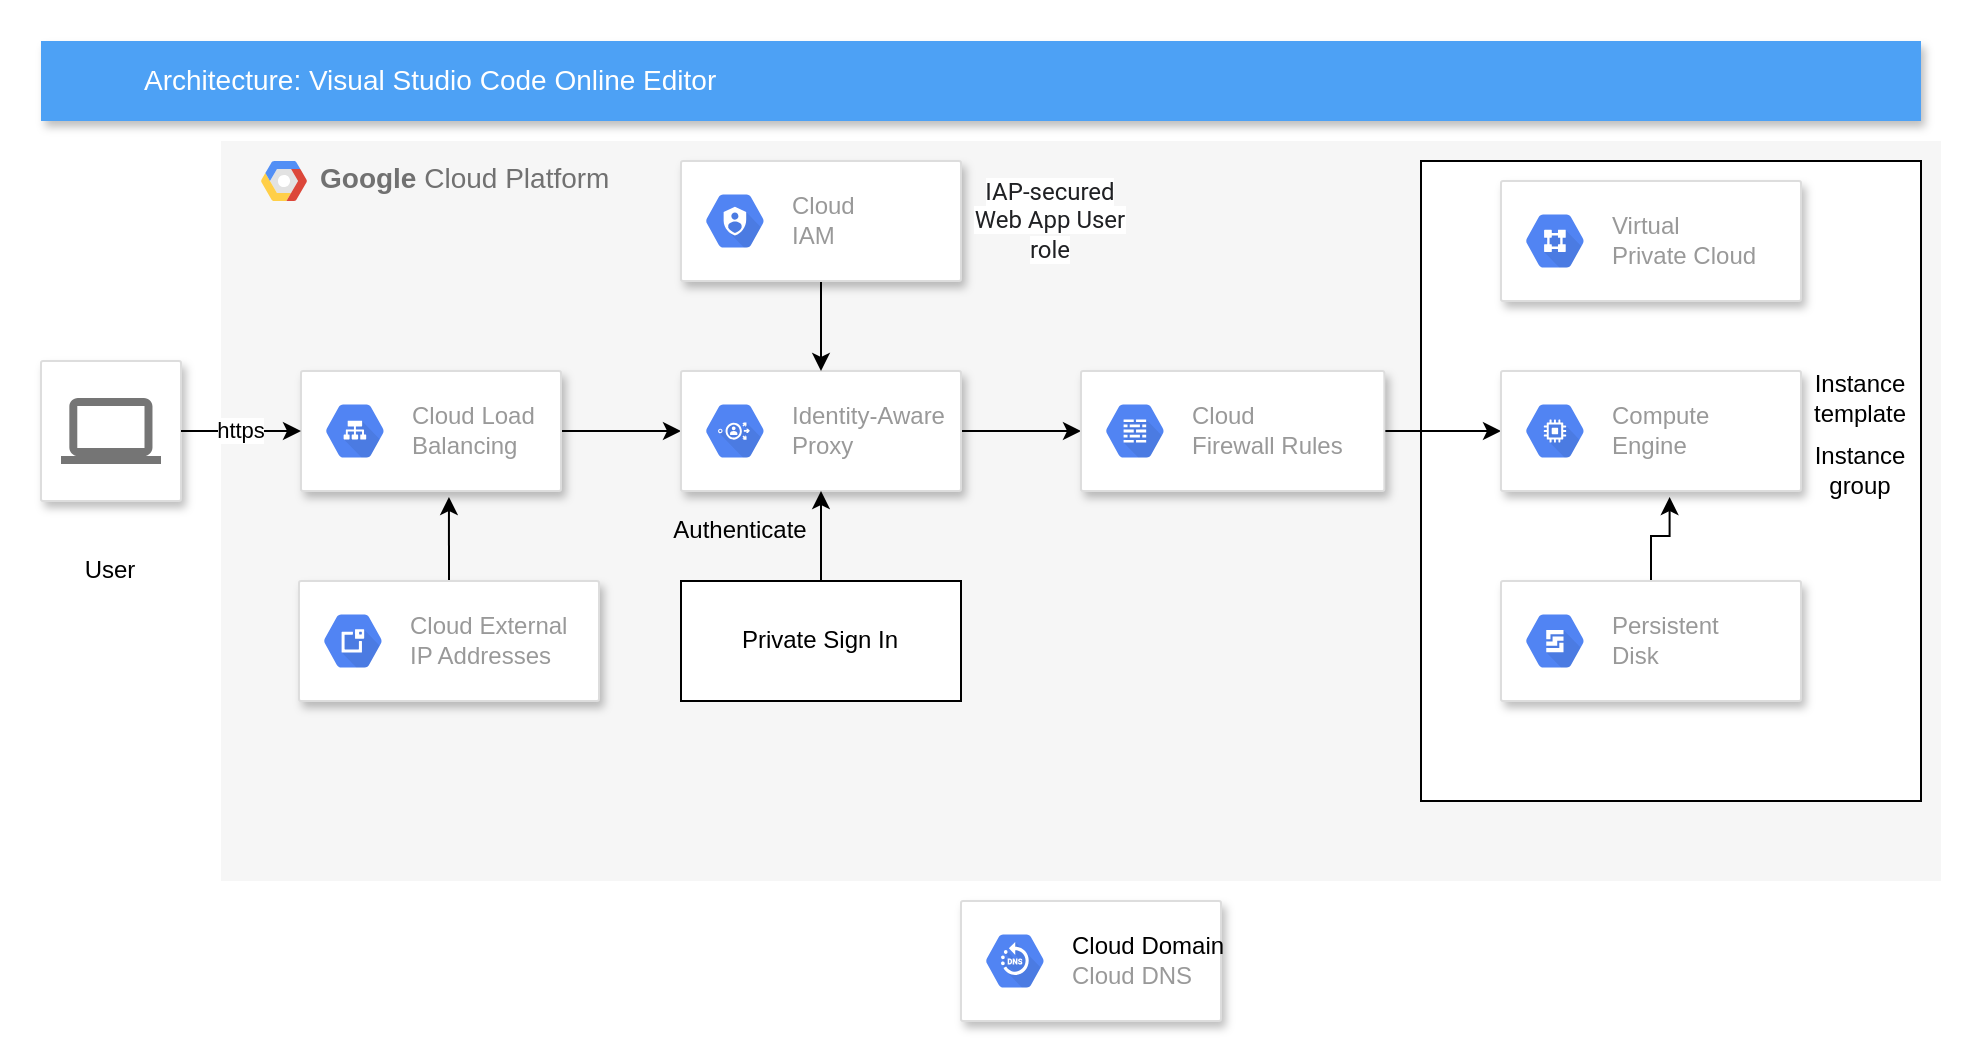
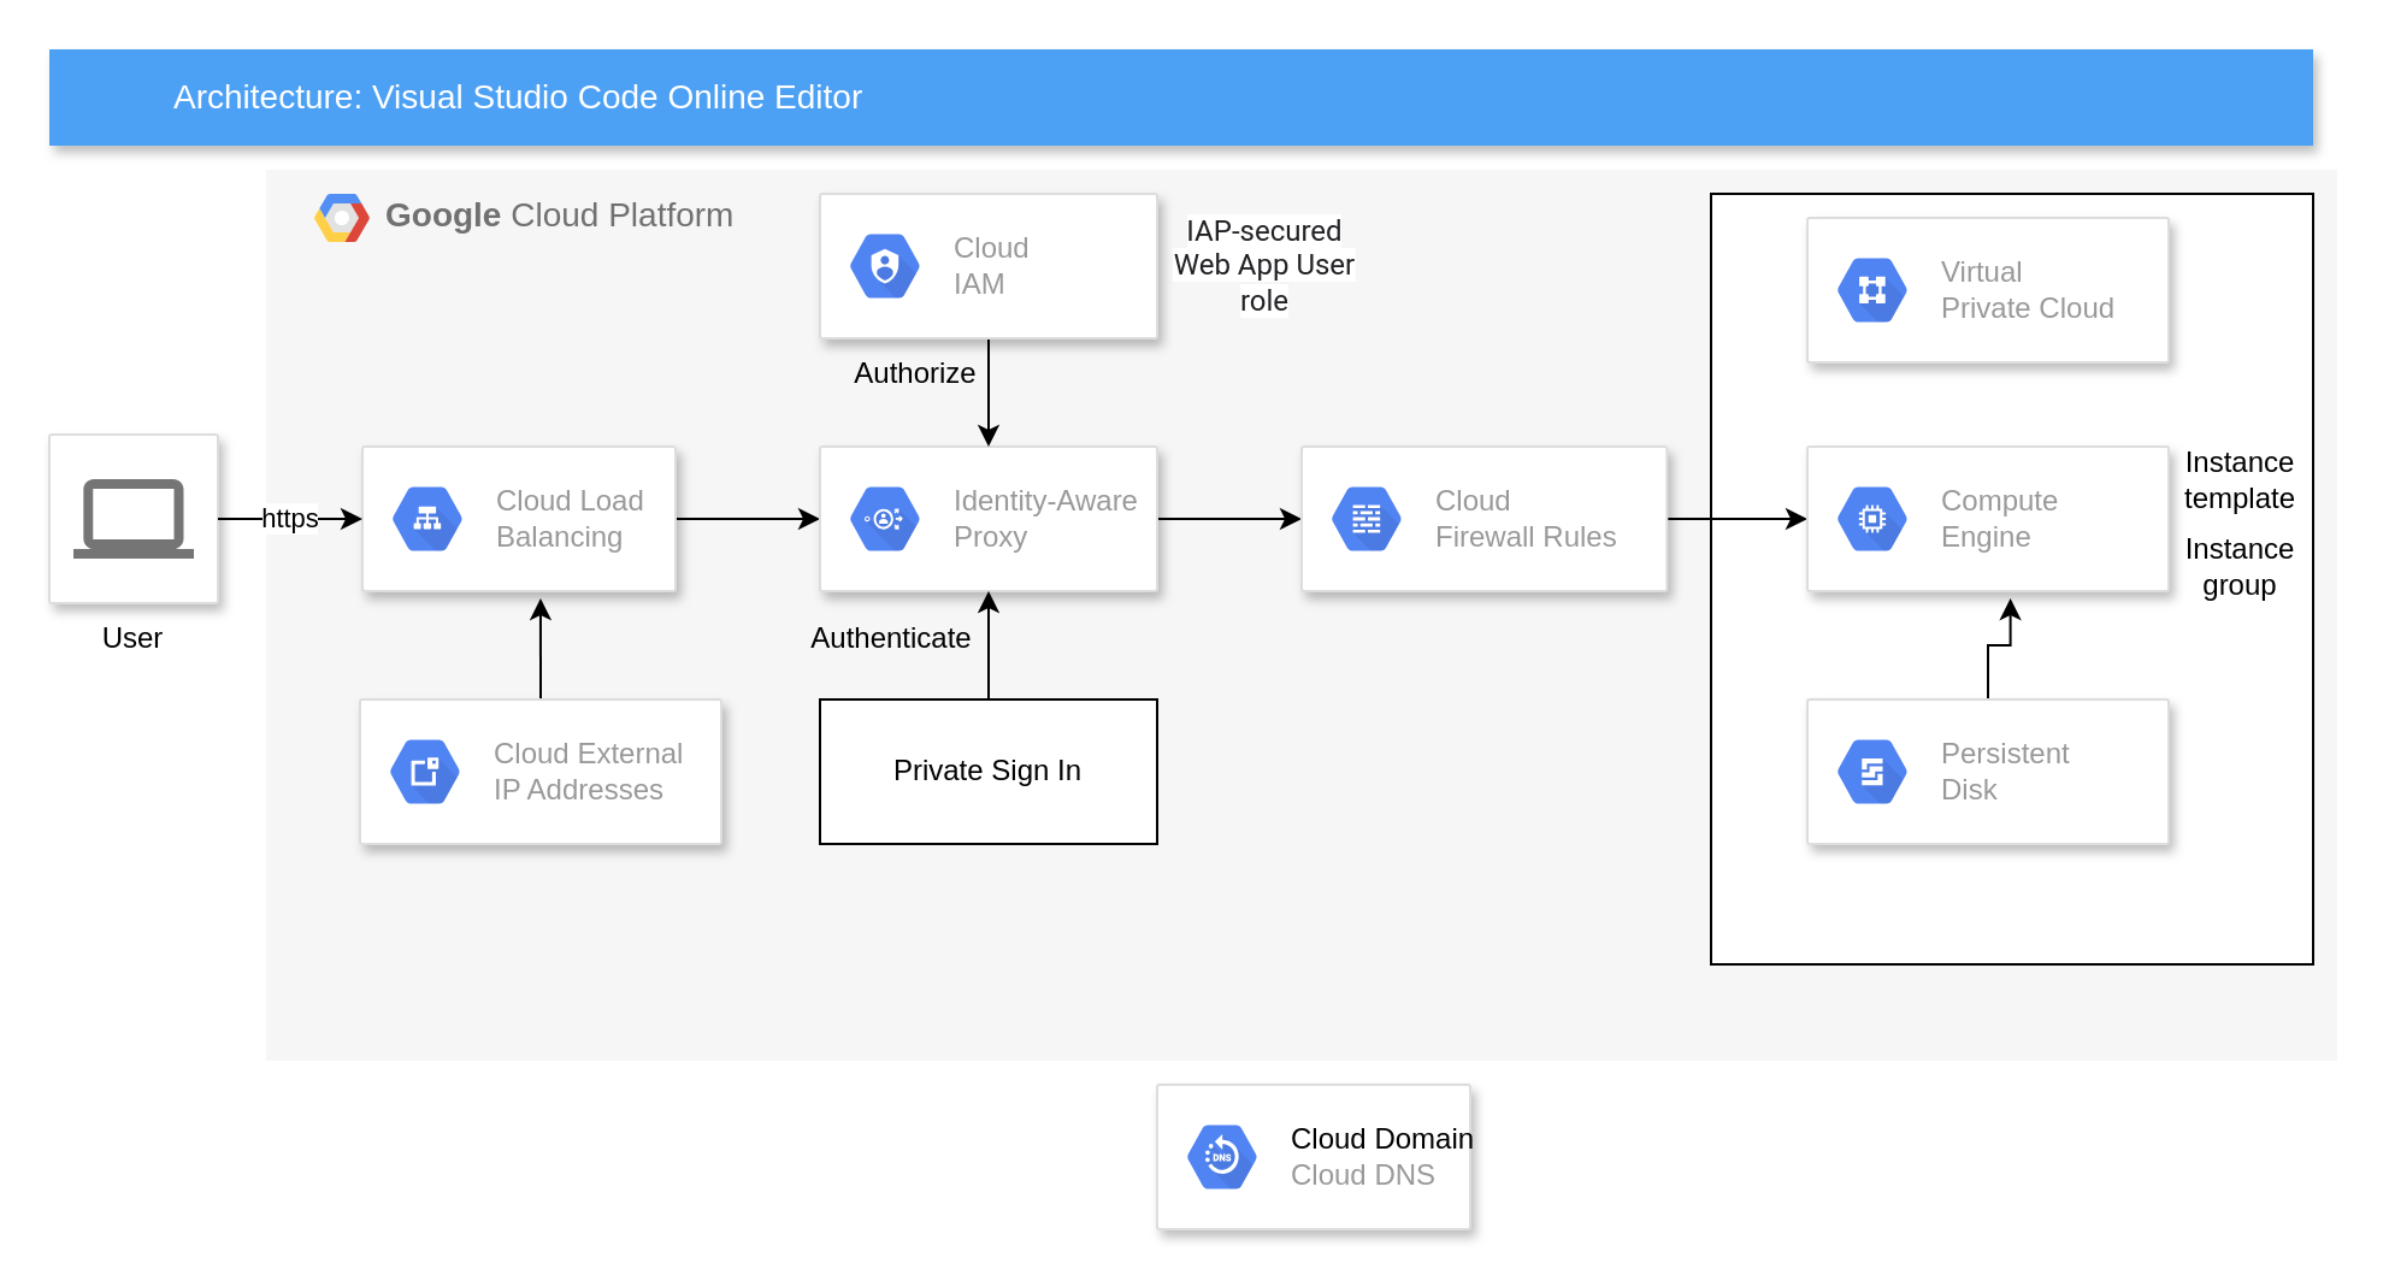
  <mxCell id="0" />
  <mxCell id="1" parent="0" />
  <mxCell id="2" value="Architecture: Visual Studio Code Online Editor" style="fillColor=#4DA1F5;strokeColor=none;shadow=1;gradientColor=none;fontSize=14;align=left;spacingLeft=50;fontColor=#ffffff;html=1;" parent="1" vertex="1"><mxGeometry x="20" y="20" width="940" height="40" as="geometry" /></mxCell>
  <mxCell id="3" value="" style="strokeColor=#dddddd;fillColor=#ffffff;shadow=1;strokeWidth=1;rounded=1;absoluteArcSize=1;arcSize=2;labelPosition=center;verticalLabelPosition=middle;align=center;verticalAlign=bottom;spacingLeft=0;fontColor=#999999;fontSize=12;whiteSpace=wrap;spacingBottom=2;html=1;" parent="1" vertex="1"><mxGeometry x="20" y="180" width="70" height="70" as="geometry" /></mxCell>
  <mxCell id="4" value="" style="dashed=0;connectable=0;html=1;fillColor=#757575;strokeColor=none;shape=mxgraph.gcp2.laptop;part=1;" parent="3" vertex="1"><mxGeometry x="0.5" width="50" height="33" relative="1" as="geometry"><mxPoint x="-25" y="18.5" as="offset" /></mxGeometry></mxCell>
- <mxCell id="5" value="User" style="text;html=1;strokeColor=none;fillColor=none;align=center;verticalAlign=middle;whiteSpace=wrap;rounded=0;" vertex="1" parent="1"><mxGeometry x="25" y="270" width="60" height="30" as="geometry" /></mxCell>
+ <mxCell id="5" value="User" style="text;html=1;strokeColor=none;fillColor=none;align=center;verticalAlign=middle;whiteSpace=wrap;rounded=0;" vertex="1" parent="1"><mxGeometry x="25" y="250" width="60" height="30" as="geometry" /></mxCell>
  <mxCell id="6" value="" style="strokeColor=#dddddd;shadow=1;strokeWidth=1;rounded=1;absoluteArcSize=1;arcSize=2;" parent="1" vertex="1"><mxGeometry x="480" y="450" width="130" height="60" as="geometry" /></mxCell>
  <mxCell id="7" value="&lt;font color=&quot;#000000&quot;&gt;Cloud Domain&lt;/font&gt;&lt;br&gt;Cloud  DNS" style="sketch=0;dashed=0;connectable=0;html=1;fillColor=#5184F3;strokeColor=none;shape=mxgraph.gcp2.hexIcon;prIcon=cloud_dns;part=1;labelPosition=right;verticalLabelPosition=middle;align=left;verticalAlign=middle;spacingLeft=5;fontColor=#999999;fontSize=12;" parent="6" vertex="1"><mxGeometry y="0.5" width="44" height="39" relative="1" as="geometry"><mxPoint x="5" y="-19.5" as="offset" /></mxGeometry></mxCell>
  <mxCell id="8" value="&lt;b&gt;Google &lt;/b&gt;Cloud Platform" style="fillColor=#F6F6F6;strokeColor=none;shadow=0;gradientColor=none;fontSize=14;align=left;spacing=10;fontColor=#717171;9E9E9E;verticalAlign=top;spacingTop=-4;fontStyle=0;spacingLeft=40;html=1;" parent="1" vertex="1"><mxGeometry x="110" y="70" width="860" height="370" as="geometry" /></mxCell>
  <mxCell id="9" value="" style="rounded=0;whiteSpace=wrap;html=1;fontSize=12;" vertex="1" parent="8"><mxGeometry x="600" y="10" width="250" height="320" as="geometry" /></mxCell>
  <mxCell id="10" value="" style="shape=mxgraph.gcp2.google_cloud_platform;fillColor=#F6F6F6;strokeColor=none;shadow=0;gradientColor=none;" parent="8" vertex="1"><mxGeometry width="23" height="20" relative="1" as="geometry"><mxPoint x="20" y="10" as="offset" /></mxGeometry></mxCell>
  <mxCell id="11" style="edgeStyle=orthogonalEdgeStyle;rounded=0;orthogonalLoop=1;jettySize=auto;html=1;exitX=1;exitY=0.5;exitDx=0;exitDy=0;entryX=0;entryY=0.5;entryDx=0;entryDy=0;" edge="1" parent="8" source="12" target="15"><mxGeometry relative="1" as="geometry" /></mxCell>
  <mxCell id="12" value="" style="strokeColor=#dddddd;shadow=1;strokeWidth=1;rounded=1;absoluteArcSize=1;arcSize=2;" vertex="1" parent="8"><mxGeometry x="40" y="115" width="130" height="60" as="geometry" /></mxCell>
  <mxCell id="13" value="Cloud Load&#10;Balancing" style="sketch=0;dashed=0;connectable=0;html=1;fillColor=#5184F3;strokeColor=none;shape=mxgraph.gcp2.hexIcon;prIcon=cloud_load_balancing;part=1;labelPosition=right;verticalLabelPosition=middle;align=left;verticalAlign=middle;spacingLeft=5;fontColor=#999999;fontSize=12;" vertex="1" parent="12"><mxGeometry y="0.5" width="44" height="39" relative="1" as="geometry"><mxPoint x="5" y="-19.5" as="offset" /></mxGeometry></mxCell>
  <mxCell id="14" style="edgeStyle=orthogonalEdgeStyle;rounded=0;orthogonalLoop=1;jettySize=auto;html=1;exitX=1;exitY=0.5;exitDx=0;exitDy=0;entryX=0;entryY=0.5;entryDx=0;entryDy=0;" edge="1" parent="8" source="15" target="25"><mxGeometry relative="1" as="geometry" /></mxCell>
  <mxCell id="15" value="" style="strokeColor=#dddddd;shadow=1;strokeWidth=1;rounded=1;absoluteArcSize=1;arcSize=2;" vertex="1" parent="8"><mxGeometry x="230" y="115" width="140" height="60" as="geometry" /></mxCell>
  <mxCell id="16" value="Identity-Aware&#10;Proxy" style="sketch=0;dashed=0;connectable=0;html=1;fillColor=#5184F3;strokeColor=none;shape=mxgraph.gcp2.hexIcon;prIcon=identity_aware_proxy;part=1;labelPosition=right;verticalLabelPosition=middle;align=left;verticalAlign=middle;spacingLeft=5;fontColor=#999999;fontSize=12;" vertex="1" parent="15"><mxGeometry y="0.5" width="44" height="39" relative="1" as="geometry"><mxPoint x="5" y="-19.5" as="offset" /></mxGeometry></mxCell>
  <mxCell id="17" style="edgeStyle=orthogonalEdgeStyle;rounded=0;orthogonalLoop=1;jettySize=auto;html=1;exitX=0.5;exitY=0;exitDx=0;exitDy=0;entryX=0.5;entryY=1;entryDx=0;entryDy=0;" edge="1" parent="8" source="18" target="15"><mxGeometry relative="1" as="geometry" /></mxCell>
  <mxCell id="18" value="Private Sign In" style="rounded=0;whiteSpace=wrap;html=1;" vertex="1" parent="8"><mxGeometry x="230" y="220" width="140" height="60" as="geometry" /></mxCell>
  <mxCell id="19" value="Authenticate" style="text;html=1;strokeColor=none;fillColor=none;align=center;verticalAlign=middle;whiteSpace=wrap;rounded=0;" vertex="1" parent="8"><mxGeometry x="230" y="180" width="60" height="30" as="geometry" /></mxCell>
  <mxCell id="20" style="edgeStyle=orthogonalEdgeStyle;rounded=0;orthogonalLoop=1;jettySize=auto;html=1;exitX=0.5;exitY=1;exitDx=0;exitDy=0;entryX=0.5;entryY=0;entryDx=0;entryDy=0;" edge="1" parent="8" source="21" target="15"><mxGeometry relative="1" as="geometry" /></mxCell>
  <mxCell id="21" value="" style="strokeColor=#dddddd;shadow=1;strokeWidth=1;rounded=1;absoluteArcSize=1;arcSize=2;" parent="8" vertex="1"><mxGeometry x="230" y="10" width="140" height="60" as="geometry" /></mxCell>
  <mxCell id="22" value="Cloud&#10;IAM" style="sketch=0;dashed=0;connectable=0;html=1;fillColor=#5184F3;strokeColor=none;shape=mxgraph.gcp2.hexIcon;prIcon=cloud_iam;part=1;labelPosition=right;verticalLabelPosition=middle;align=left;verticalAlign=middle;spacingLeft=5;fontColor=#999999;fontSize=12;" parent="21" vertex="1"><mxGeometry y="0.5" width="44" height="39" relative="1" as="geometry"><mxPoint x="5" y="-19.5" as="offset" /></mxGeometry></mxCell>
+ <mxCell id="23" value="Authorize" style="text;html=1;strokeColor=none;fillColor=none;align=center;verticalAlign=middle;whiteSpace=wrap;rounded=0;" vertex="1" parent="8"><mxGeometry x="240" y="70" width="60" height="30" as="geometry" /></mxCell>
  <mxCell id="24" style="edgeStyle=orthogonalEdgeStyle;rounded=0;orthogonalLoop=1;jettySize=auto;html=1;exitX=1;exitY=0.5;exitDx=0;exitDy=0;" edge="1" parent="8" source="25" target="27"><mxGeometry relative="1" as="geometry" /></mxCell>
  <mxCell id="25" value="" style="strokeColor=#dddddd;shadow=1;strokeWidth=1;rounded=1;absoluteArcSize=1;arcSize=2;" parent="8" vertex="1"><mxGeometry x="430" y="115" width="151.667" height="60" as="geometry" /></mxCell>
  <mxCell id="26" value="Cloud&#10;Firewall Rules" style="sketch=0;dashed=0;connectable=0;html=1;fillColor=#5184F3;strokeColor=none;shape=mxgraph.gcp2.hexIcon;prIcon=cloud_firewall_rules;part=1;labelPosition=right;verticalLabelPosition=middle;align=left;verticalAlign=middle;spacingLeft=5;fontColor=#999999;fontSize=12;" parent="25" vertex="1"><mxGeometry y="0.5" width="44" height="39" relative="1" as="geometry"><mxPoint x="5" y="-19.5" as="offset" /></mxGeometry></mxCell>
  <mxCell id="27" value="" style="strokeColor=#dddddd;shadow=1;strokeWidth=1;rounded=1;absoluteArcSize=1;arcSize=2;" parent="8" vertex="1"><mxGeometry x="640" y="115" width="150" height="60" as="geometry" /></mxCell>
  <mxCell id="28" value="Compute&#10;Engine" style="sketch=0;dashed=0;connectable=0;html=1;fillColor=#5184F3;strokeColor=none;shape=mxgraph.gcp2.hexIcon;prIcon=compute_engine;part=1;labelPosition=right;verticalLabelPosition=middle;align=left;verticalAlign=middle;spacingLeft=5;fontColor=#999999;fontSize=12;" parent="27" vertex="1"><mxGeometry y="0.5" width="44" height="39" relative="1" as="geometry"><mxPoint x="5" y="-19.5" as="offset" /></mxGeometry></mxCell>
  <mxCell id="29" style="edgeStyle=orthogonalEdgeStyle;rounded=0;orthogonalLoop=1;jettySize=auto;html=1;entryX=0.562;entryY=1.05;entryDx=0;entryDy=0;entryPerimeter=0;" edge="1" parent="8" source="30" target="27"><mxGeometry relative="1" as="geometry" /></mxCell>
  <mxCell id="30" value="" style="strokeColor=#dddddd;shadow=1;strokeWidth=1;rounded=1;absoluteArcSize=1;arcSize=2;" parent="8" vertex="1"><mxGeometry x="640" y="220" width="150" height="60" as="geometry" /></mxCell>
  <mxCell id="31" value="Persistent&#10;Disk" style="sketch=0;dashed=0;connectable=0;html=1;fillColor=#5184F3;strokeColor=none;shape=mxgraph.gcp2.hexIcon;prIcon=persistent_disk;part=1;labelPosition=right;verticalLabelPosition=middle;align=left;verticalAlign=middle;spacingLeft=5;fontColor=#999999;fontSize=12;" parent="30" vertex="1"><mxGeometry y="0.5" width="44" height="39" relative="1" as="geometry"><mxPoint x="5" y="-19.5" as="offset" /></mxGeometry></mxCell>
  <mxCell id="32" value="&lt;span style=&quot;box-sizing: inherit ; color: rgb(32 , 33 , 36) ; font-family: &amp;#34;roboto&amp;#34; , &amp;#34;noto sans&amp;#34; , &amp;#34;noto sans jp&amp;#34; , &amp;#34;noto sans kr&amp;#34; , &amp;#34;noto naskh arabic&amp;#34; , &amp;#34;noto sans thai&amp;#34; , &amp;#34;noto sans hebrew&amp;#34; , &amp;#34;noto sans bengali&amp;#34; , sans-serif ; background-color: rgb(255 , 255 , 255)&quot;&gt;&lt;font style=&quot;font-size: 12px&quot;&gt;IAP-secured &lt;br&gt;Web App User&lt;br&gt;role&lt;br&gt;&lt;/font&gt;&lt;/span&gt;" style="text;html=1;strokeColor=none;fillColor=none;align=center;verticalAlign=middle;whiteSpace=wrap;rounded=0;" vertex="1" parent="8"><mxGeometry x="360" y="25" width="110" height="30" as="geometry" /></mxCell>
  <mxCell id="33" value="" style="strokeColor=#dddddd;shadow=1;strokeWidth=1;rounded=1;absoluteArcSize=1;arcSize=2;" parent="8" vertex="1"><mxGeometry x="640" y="20" width="150" height="60" as="geometry" /></mxCell>
  <mxCell id="34" value="Virtual&#10;Private Cloud" style="sketch=0;dashed=0;connectable=0;html=1;fillColor=#5184F3;strokeColor=none;shape=mxgraph.gcp2.hexIcon;prIcon=virtual_private_cloud;part=1;labelPosition=right;verticalLabelPosition=middle;align=left;verticalAlign=middle;spacingLeft=5;fontColor=#999999;fontSize=12;" parent="33" vertex="1"><mxGeometry y="0.5" width="44" height="39" relative="1" as="geometry"><mxPoint x="5" y="-19.5" as="offset" /></mxGeometry></mxCell>
  <mxCell id="35" style="edgeStyle=orthogonalEdgeStyle;rounded=0;orthogonalLoop=1;jettySize=auto;html=1;exitX=0.5;exitY=0;exitDx=0;exitDy=0;entryX=0.569;entryY=1.05;entryDx=0;entryDy=0;entryPerimeter=0;fontSize=12;" edge="1" parent="8" source="36" target="12"><mxGeometry relative="1" as="geometry" /></mxCell>
  <mxCell id="36" value="" style="strokeColor=#dddddd;shadow=1;strokeWidth=1;rounded=1;absoluteArcSize=1;arcSize=2;" parent="8" vertex="1"><mxGeometry x="39" y="220" width="150" height="60" as="geometry" /></mxCell>
  <mxCell id="37" value="Cloud External&#10;IP Addresses" style="sketch=0;dashed=0;connectable=0;html=1;fillColor=#5184F3;strokeColor=none;shape=mxgraph.gcp2.hexIcon;prIcon=cloud_external_ip_addresses;part=1;labelPosition=right;verticalLabelPosition=middle;align=left;verticalAlign=middle;spacingLeft=5;fontColor=#999999;fontSize=12;" parent="36" vertex="1"><mxGeometry y="0.5" width="44" height="39" relative="1" as="geometry"><mxPoint x="5" y="-19.5" as="offset" /></mxGeometry></mxCell>
  <mxCell id="38" value="Instance template" style="text;html=1;strokeColor=none;fillColor=none;align=center;verticalAlign=middle;whiteSpace=wrap;rounded=0;fontSize=12;" vertex="1" parent="8"><mxGeometry x="790" y="114" width="60" height="30" as="geometry" /></mxCell>
  <mxCell id="39" value="Instance group" style="text;html=1;strokeColor=none;fillColor=none;align=center;verticalAlign=middle;whiteSpace=wrap;rounded=0;fontSize=12;" vertex="1" parent="8"><mxGeometry x="790" y="150" width="60" height="30" as="geometry" /></mxCell>
  <mxCell id="40" value="https" style="edgeStyle=orthogonalEdgeStyle;rounded=0;orthogonalLoop=1;jettySize=auto;html=1;exitX=1;exitY=0.5;exitDx=0;exitDy=0;" edge="1" parent="1" source="3" target="12"><mxGeometry relative="1" as="geometry" /></mxCell>
